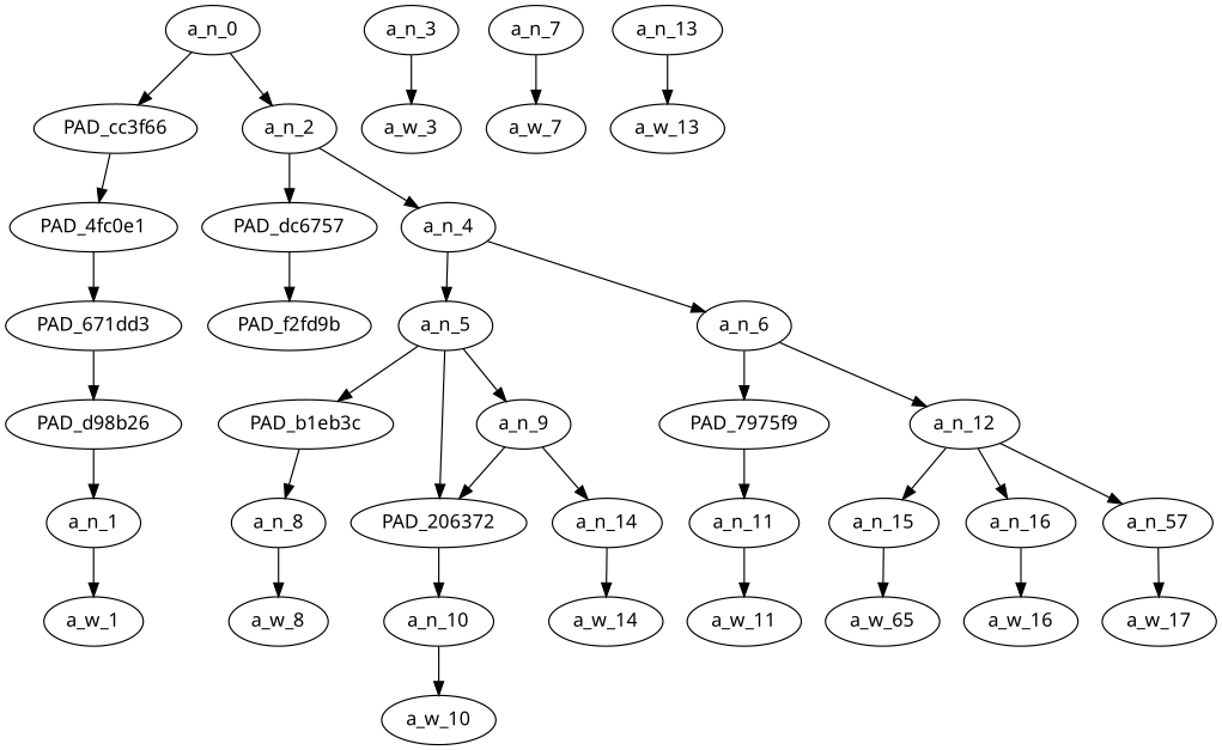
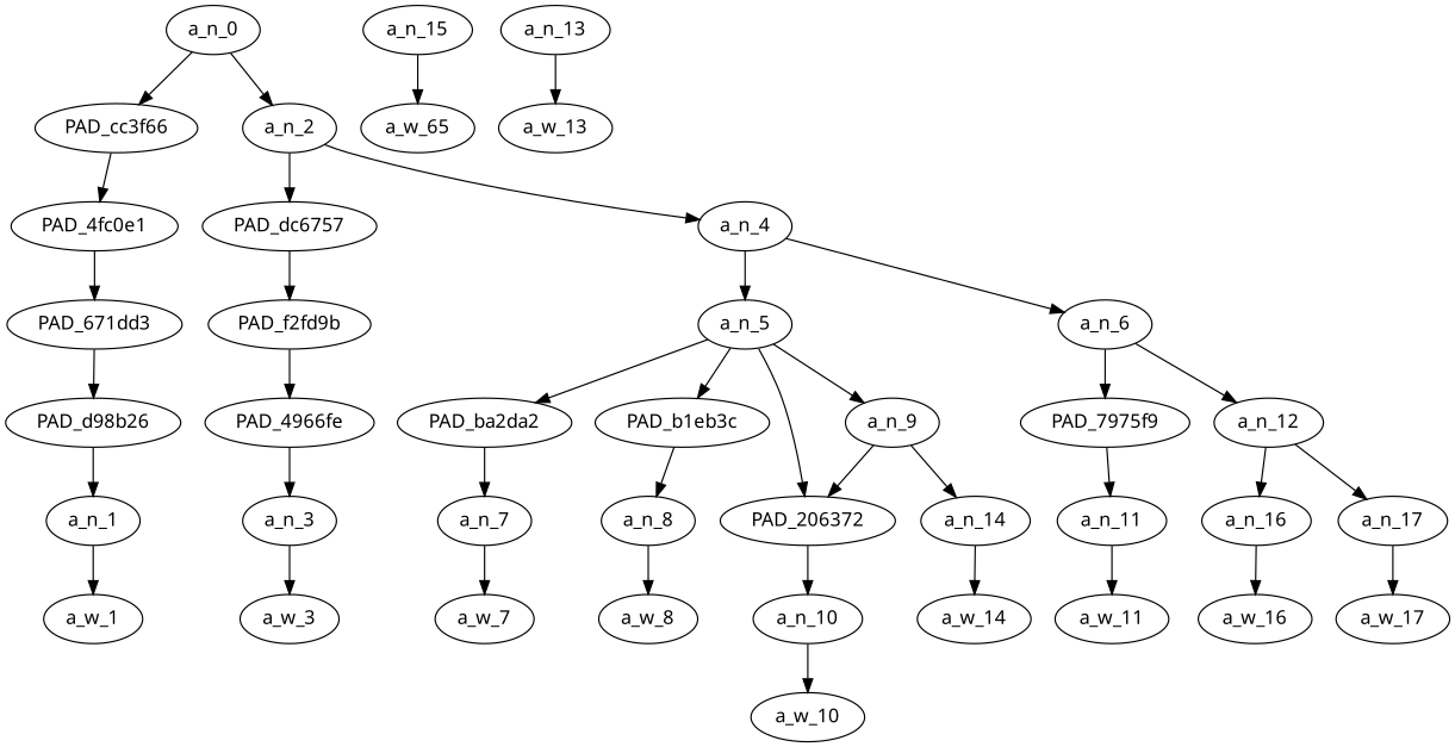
  strict digraph {
    fontname="Noto Sans"
    node [div_dir=1 fontname="Noto Sans" index=0 level=1 text_span="[0]" value=0.05982503]
    edge [fontname="Noto Sans"]
    a_n_0 [level=6 text_span="[0, 1, 2, 3, 4, 5, 6, 7, 8, 9, 10]" value=1.00000000]
    PAD_cc3f66 [level=5]
    a_n_2 [index=1 level=5 text_span="[1, 2, 3, 4, 5, 6, 7, 8, 9, 10]" value=0.93856455]
    PAD_4fc0e1 [level=4]
    PAD_dc6757 [index=1 level=4 text_span="[1]" value=0.07289433]
    a_n_4 [index=2 level=4 text_span="[2, 3, 4, 5, 6, 7, 8, 9, 10]" value=0.86405400]
    PAD_671dd3 [level=3]
    PAD_f2fd9b [index=1 level=3 text_span="[1]" value=0.07289433]
    a_n_5 [index=2 level=3 text_span="[2, 3, 4, 5, 6]" value=0.60241015]
    a_n_6 [index=3 level=3 text_span="[7, 8, 9, 10]" value=0.26010446]
    PAD_d98b26 [level=2]
    a_n_1
    a_w_1 [div_dir=0 level=0 value="<user>"]
+   PAD_4966fe [index=1 level=2 text_span="[1]" value=0.07289433]
+   PAD_ba2da2 [index=2 level=2 text_span="[2]" value=0.05640238]
    PAD_b1eb3c [index=3 level=2 text_span="[3]" value=0.17855872]
    PAD_206372 [index=5 level=2 text_span="[6]" value=0.05434068]
    a_n_9 [index=4 level=2 text_span="[4, 5]" value=0.31167234]
    PAD_7975f9 [index=6 level=2 text_span="[7]" value=0.07403152]
    a_n_12 [index=7 level=2 text_span="[8, 9, 10]" value=0.18545718]
    a_n_3 [index=1 text_span="[1]" value=0.07289433]
    a_w_3 [div_dir=0 index=1 level=0 text_span="[1]" value=your]
    a_n_7 [index=2 text_span="[2]" value=0.05640238]
    a_n_8 [index=3 text_span="[3]" value=0.17855872]
    a_n_10 [index=6 text_span="[6]" value=0.05434068]
    a_n_14 [index=5 text_span="[5]" value=0.16655121]
    a_n_11 [index=7 text_span="[7]" value=0.07403152]
    a_n_15 [index=8 text_span="[8]" value=0.04792848]
    a_n_16 [index=9 text_span="[9]" value=0.06966272]
-   a_n_17 [index=10 text_span="[10]" value=0.06731229 label=a_n_57]
+   a_n_17 [index=10 text_span="[10]" value=0.06731229]
    a_w_7 [div_dir=0 index=2 level=0 text_span="[2]" value=a]
    a_w_8 [div_dir=0 index=3 level=0 text_span="[3]" value=faggot]
    a_w_10 [div_dir=0 index=6 level=0 text_span="[6]" value=boy]
    a_n_13 [index=4 text_span="[4]" value=0.14365170]
    a_w_13 [div_dir=0 index=4 level=0 text_span="[4]" value=fucker]
    a_w_14 [div_dir=0 index=5 level=0 text_span="[5]" value=coon]
    a_w_11 [div_dir=0 index=7 level=0 text_span="[7]" value=suck]
    n38 [div_dir=0 index=8 label=a_w_65 level=0 text_span="[8]" value=my]
    a_w_16 [div_dir=0 index=9 level=0 text_span="[9]" value=horse]
    a_w_17 [div_dir=0 index=10 level=0 text_span="[10]" value=cock]
    a_n_0 -> PAD_cc3f66
    a_n_0 -> a_n_2
    PAD_cc3f66 -> PAD_4fc0e1
    a_n_2 -> PAD_dc6757
    a_n_2 -> a_n_4
    PAD_4fc0e1 -> PAD_671dd3
    PAD_dc6757 -> PAD_f2fd9b
    a_n_4 -> a_n_5
    a_n_4 -> a_n_6
    PAD_671dd3 -> PAD_d98b26
+   PAD_f2fd9b -> PAD_4966fe
+   a_n_5 -> PAD_ba2da2
    a_n_5 -> PAD_b1eb3c
    a_n_5 -> PAD_206372
    a_n_5 -> a_n_9
    a_n_6 -> PAD_7975f9
    a_n_6 -> a_n_12
    PAD_d98b26 -> a_n_1
    a_n_1 -> a_w_1
+   PAD_4966fe -> a_n_3
+   PAD_ba2da2 -> a_n_7
    PAD_b1eb3c -> a_n_8
    PAD_206372 -> a_n_10
    a_n_9 -> PAD_206372
    a_n_9 -> a_n_14
    PAD_7975f9 -> a_n_11
-   a_n_12 -> a_n_15
    a_n_12 -> a_n_16
    a_n_12 -> a_n_17
    a_n_3 -> a_w_3
    a_n_7 -> a_w_7
    a_n_8 -> a_w_8
    a_n_10 -> a_w_10
    a_n_14 -> a_w_14
    a_n_11 -> a_w_11
    a_n_15 -> n38
    a_n_16 -> a_w_16
    a_n_17 -> a_w_17
    a_n_13 -> a_w_13
  }
